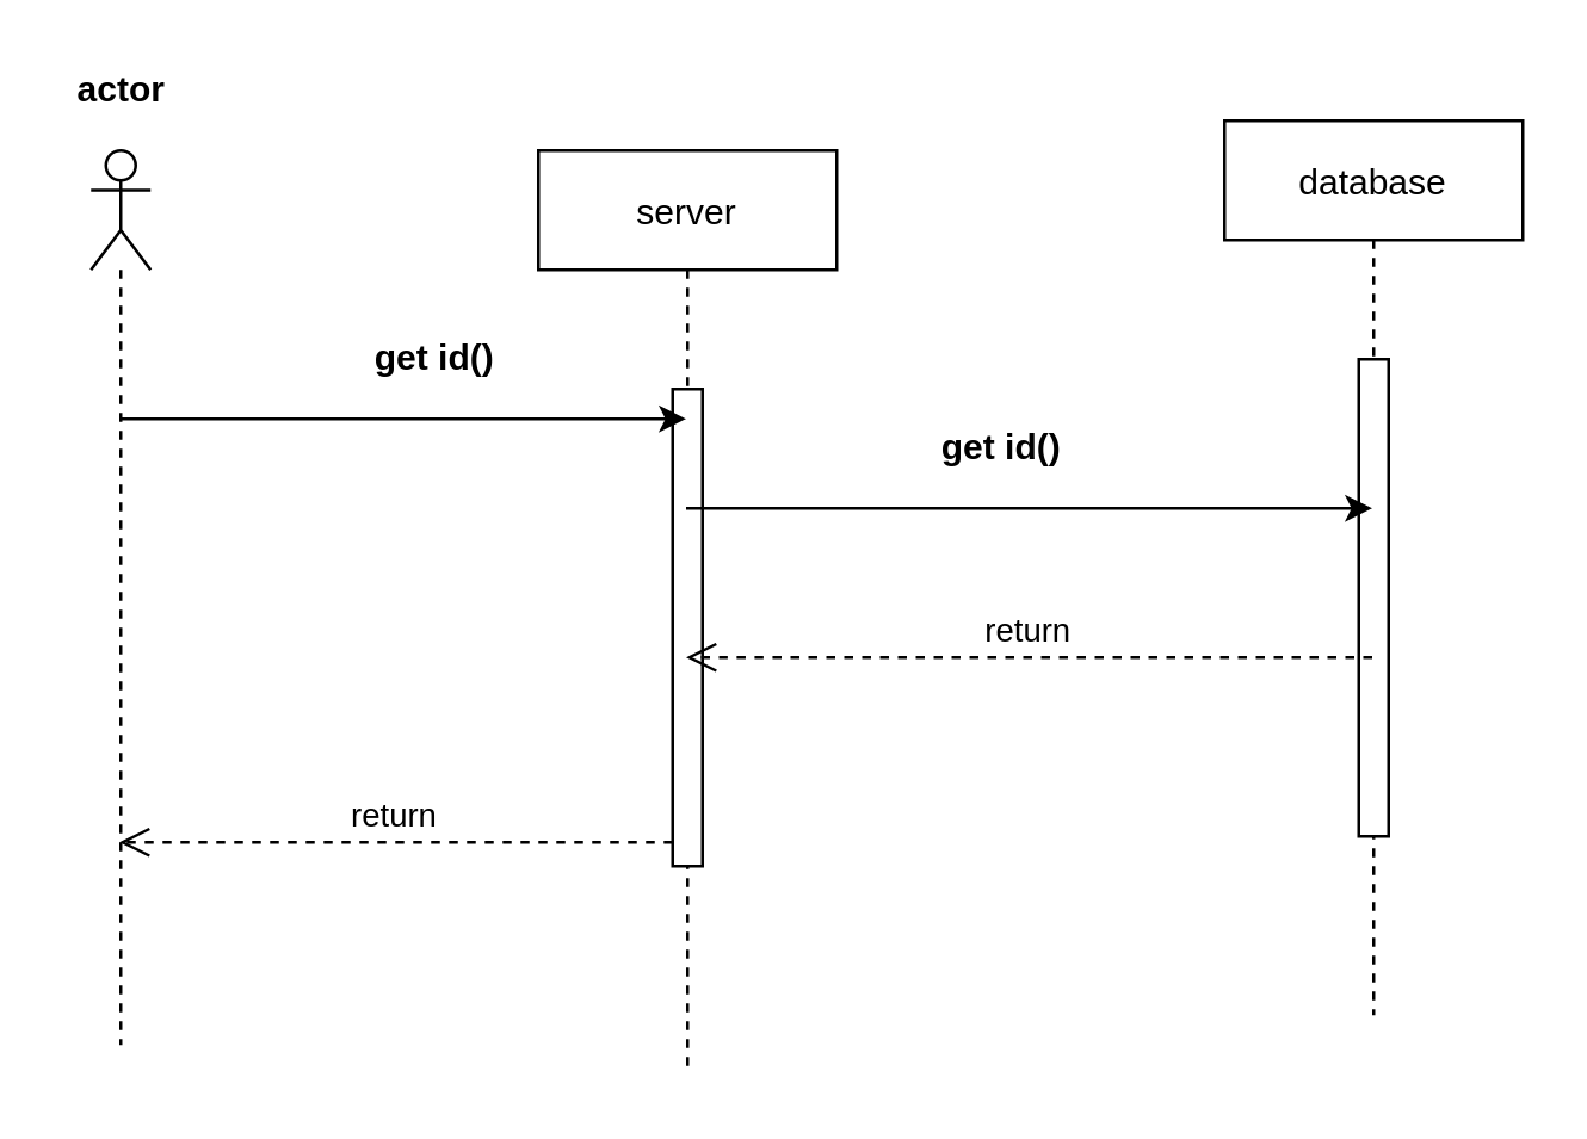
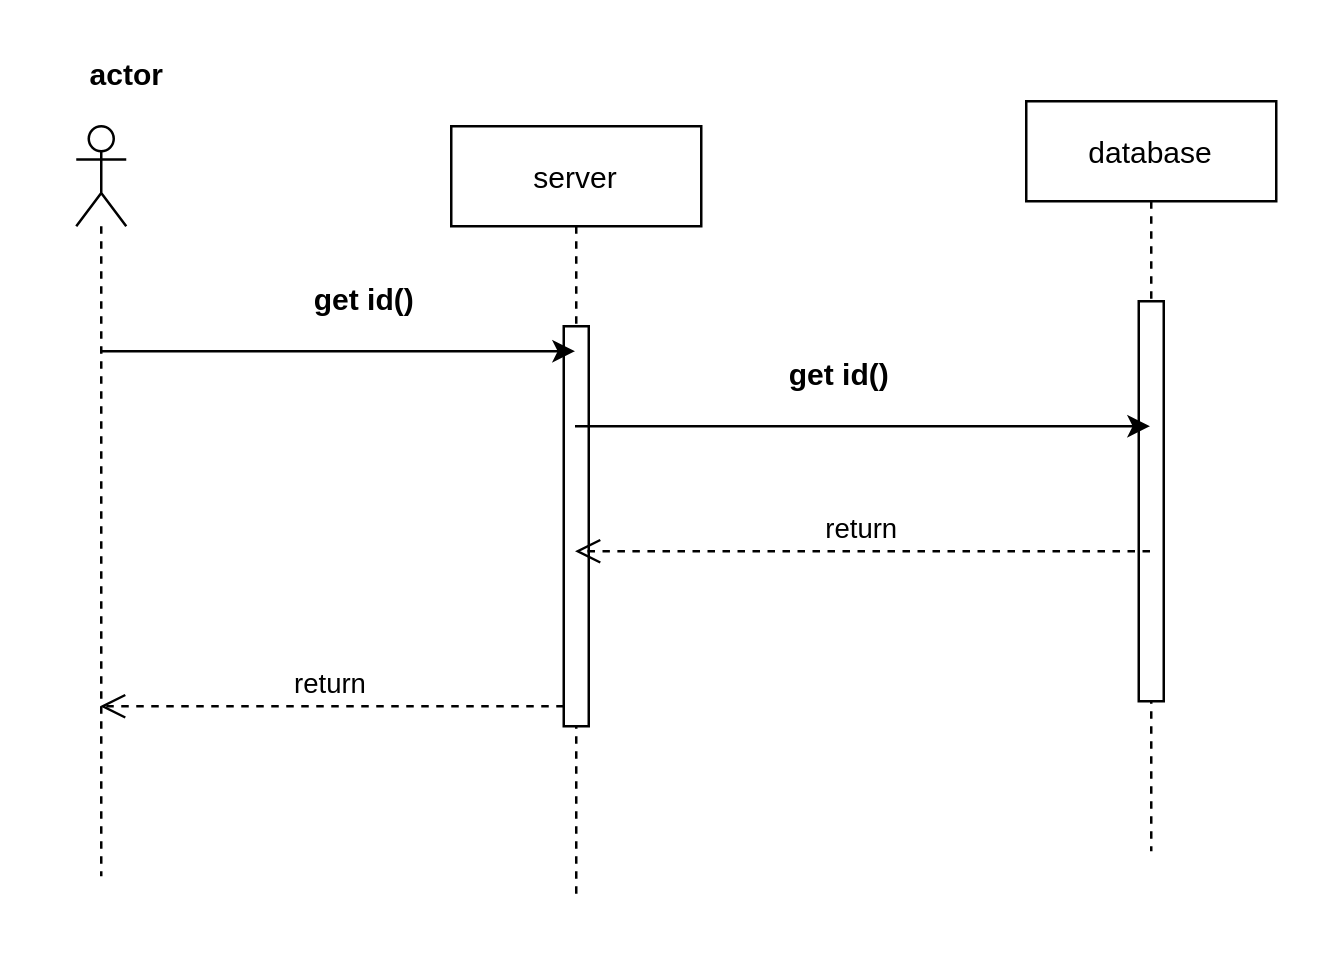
  <mxCell id="0" />
  <mxCell id="1" parent="0" />
  <mxCell id="2" value="server" style="shape=umlLifeline;perimeter=lifelinePerimeter;container=1;collapsible=0;recursiveResize=0;rounded=0;shadow=0;strokeWidth=1;" parent="1" vertex="1"><mxGeometry x="180" y="50" width="100" height="310" as="geometry" /></mxCell>
  <mxCell id="3" value="" style="points=[];perimeter=orthogonalPerimeter;rounded=0;shadow=0;strokeWidth=1;" parent="2" vertex="1"><mxGeometry x="45" y="80" width="10" height="160" as="geometry" /></mxCell>
  <mxCell id="4" value="return" style="verticalAlign=bottom;endArrow=open;dashed=1;endSize=8;exitX=0;exitY=0.95;shadow=0;strokeWidth=1;" parent="1" source="3" target="9" edge="1"><mxGeometry relative="1" as="geometry"><mxPoint x="85" y="272" as="targetPoint" /></mxGeometry></mxCell>
  <mxCell id="5" value="database" style="shape=umlLifeline;perimeter=lifelinePerimeter;container=1;collapsible=0;recursiveResize=0;rounded=0;shadow=0;strokeWidth=1;" vertex="1" parent="1"><mxGeometry x="410" y="40" width="100" height="300" as="geometry" /></mxCell>
  <mxCell id="6" value="" style="points=[];perimeter=orthogonalPerimeter;rounded=0;shadow=0;strokeWidth=1;" vertex="1" parent="5"><mxGeometry x="45" y="80" width="10" height="160" as="geometry" /></mxCell>
  <mxCell id="7" value="&lt;b&gt;get id()&lt;/b&gt;" style="text;html=1;align=center;verticalAlign=middle;resizable=0;points=[];autosize=1;" vertex="1" parent="1"><mxGeometry x="115" y="110" width="60" height="20" as="geometry" /></mxCell>
  <mxCell id="8" value="" style="endArrow=classic;html=1;" edge="1" parent="1" source="9" target="2"><mxGeometry width="50" height="50" relative="1" as="geometry"><mxPoint x="79.5" y="140" as="sourcePoint" /><mxPoint x="360" y="170" as="targetPoint" /><Array as="points"><mxPoint x="170" y="140" /></Array></mxGeometry></mxCell>
  <mxCell id="9" value="" style="shape=umlLifeline;participant=umlActor;perimeter=lifelinePerimeter;whiteSpace=wrap;html=1;container=1;collapsible=0;recursiveResize=0;verticalAlign=top;spacingTop=36;outlineConnect=0;" vertex="1" parent="1"><mxGeometry x="30" y="50" width="20" height="300" as="geometry" /></mxCell>
  <mxCell id="10" value="" style="endArrow=classic;html=1;" edge="1" parent="1" source="2" target="5"><mxGeometry width="50" height="50" relative="1" as="geometry"><mxPoint x="360" y="170" as="sourcePoint" /><mxPoint x="378.04" y="171.04" as="targetPoint" /><Array as="points"><mxPoint x="310" y="170" /></Array></mxGeometry></mxCell>
  <mxCell id="11" value="&lt;b&gt;get id()&lt;/b&gt;" style="text;html=1;align=center;verticalAlign=middle;resizable=0;points=[];autosize=1;" vertex="1" parent="1"><mxGeometry x="305" y="140" width="60" height="20" as="geometry" /></mxCell>
- <mxCell id="12" value="&lt;b&gt;actor&lt;/b&gt;" style="text;html=1;align=center;verticalAlign=middle;resizable=0;points=[];autosize=1;" vertex="1" parent="1"><mxGeometry x="20" y="20" width="40" height="20" as="geometry" /></mxCell>
+ <mxCell id="12" value="&lt;b&gt;actor&lt;/b&gt;" style="text;html=1;align=center;verticalAlign=middle;resizable=0;points=[];autosize=1;" vertex="1" parent="1"><mxGeometry x="30" y="20" width="40" height="20" as="geometry" /></mxCell>
  <mxCell id="13" value="return" style="verticalAlign=bottom;endArrow=open;dashed=1;endSize=8;shadow=0;strokeWidth=1;" edge="1" parent="1" source="5" target="2"><mxGeometry relative="1" as="geometry"><mxPoint x="270" y="250" as="targetPoint" /><mxPoint x="370" y="220" as="sourcePoint" /><Array as="points"><mxPoint x="250" y="220" /></Array></mxGeometry></mxCell>
